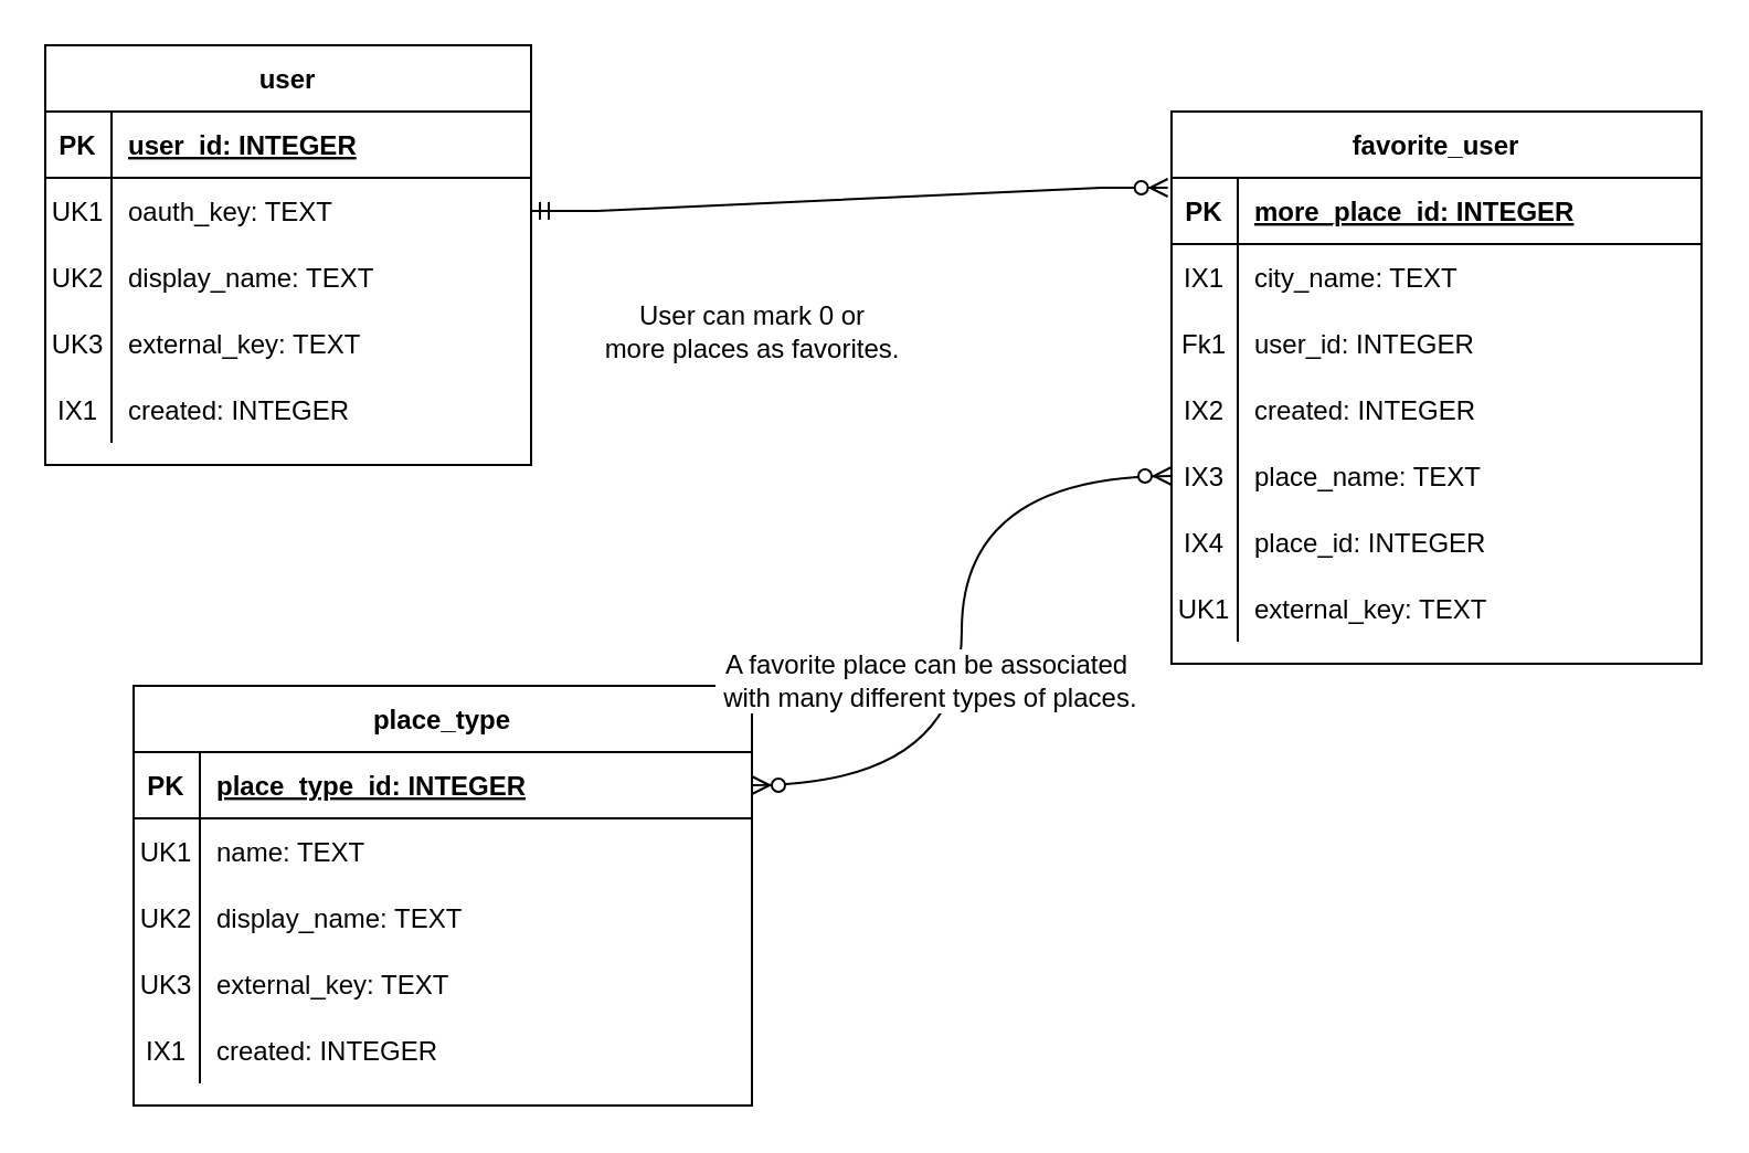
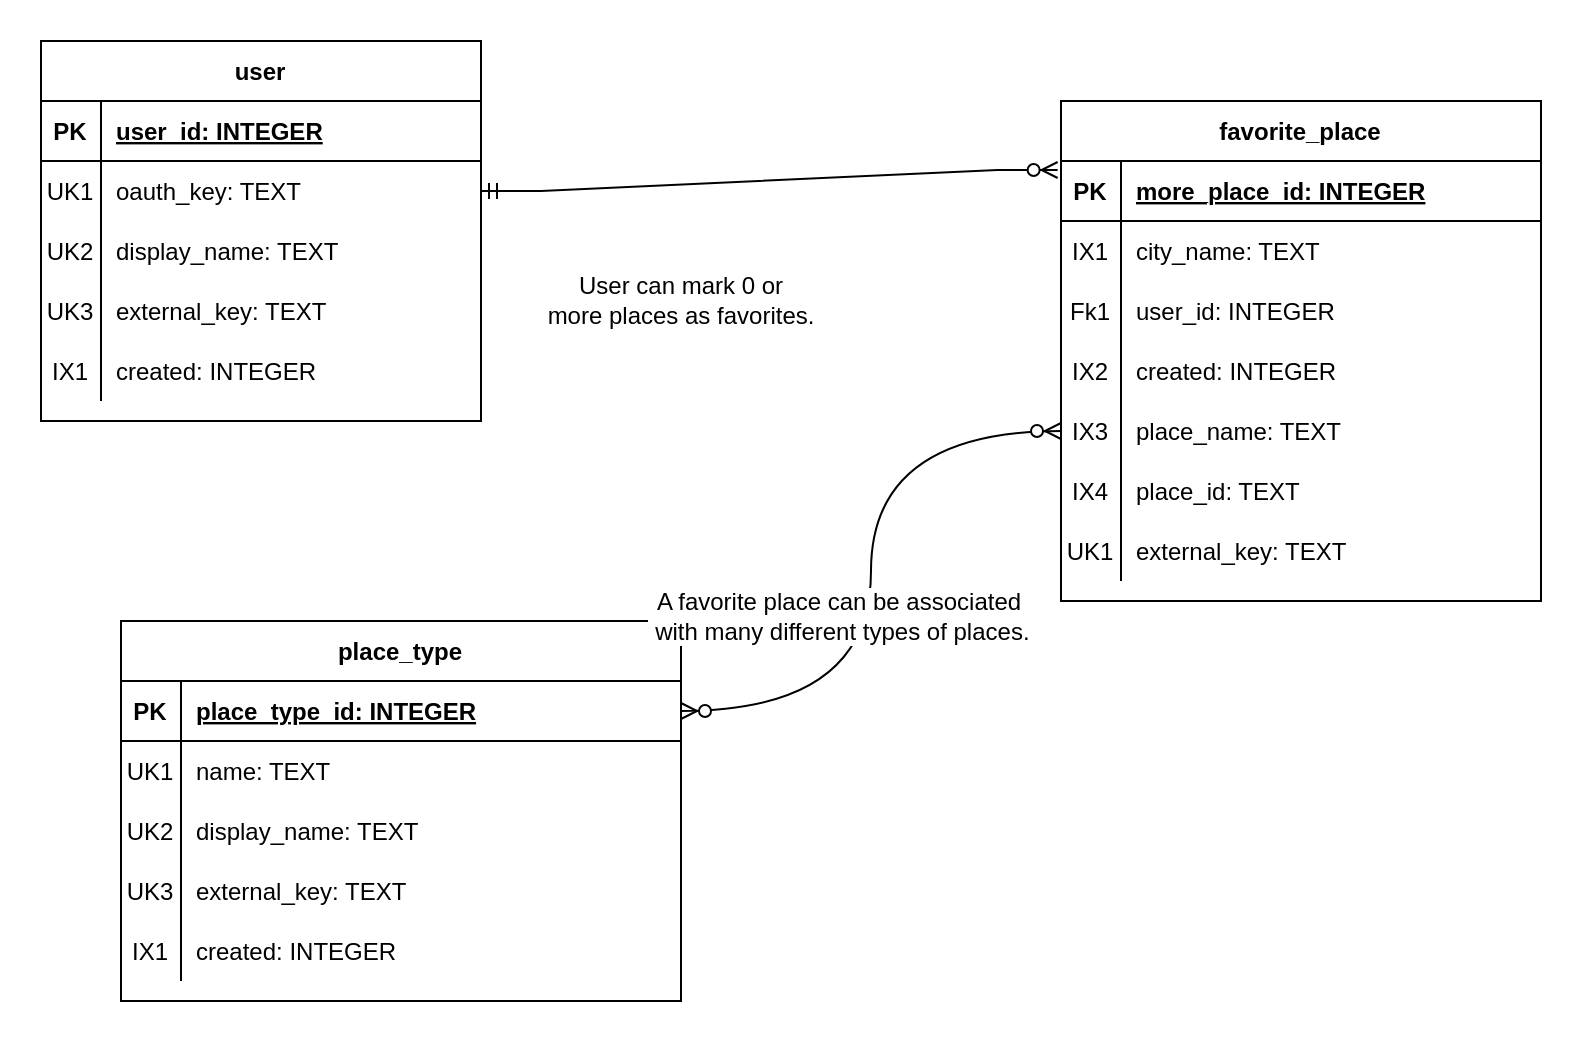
  <mxCell id="0" />
  <mxCell id="1" parent="0" />
  <mxCell id="2" value="user" style="shape=table;startSize=30;container=1;collapsible=1;childLayout=tableLayout;fixedRows=1;rowLines=0;fontStyle=1;align=center;resizeLast=1;" parent="1" vertex="1"><mxGeometry x="20" y="20" width="220" height="190" as="geometry" /></mxCell>
  <mxCell id="3" value="" style="shape=partialRectangle;collapsible=0;dropTarget=0;pointerEvents=0;fillColor=none;top=0;left=0;bottom=1;right=0;points=[[0,0.5],[1,0.5]];portConstraint=eastwest;" parent="2" vertex="1"><mxGeometry y="30" width="220" height="30" as="geometry" /></mxCell>
  <mxCell id="4" value="PK" style="shape=partialRectangle;connectable=0;fillColor=none;top=0;left=0;bottom=0;right=0;fontStyle=1;overflow=hidden;" parent="3" vertex="1"><mxGeometry width="30" height="30" as="geometry"><mxRectangle width="30" height="30" as="alternateBounds" /></mxGeometry></mxCell>
  <mxCell id="5" value="user_id: INTEGER" style="shape=partialRectangle;connectable=0;fillColor=none;top=0;left=0;bottom=0;right=0;align=left;spacingLeft=6;fontStyle=5;overflow=hidden;" parent="3" vertex="1"><mxGeometry x="30" width="190" height="30" as="geometry"><mxRectangle width="190" height="30" as="alternateBounds" /></mxGeometry></mxCell>
  <mxCell id="6" value="" style="shape=partialRectangle;collapsible=0;dropTarget=0;pointerEvents=0;fillColor=none;top=0;left=0;bottom=0;right=0;points=[[0,0.5],[1,0.5]];portConstraint=eastwest;" parent="2" vertex="1"><mxGeometry y="60" width="220" height="30" as="geometry" /></mxCell>
  <mxCell id="7" value="UK1" style="shape=partialRectangle;connectable=0;fillColor=none;top=0;left=0;bottom=0;right=0;editable=1;overflow=hidden;" parent="6" vertex="1"><mxGeometry width="30" height="30" as="geometry"><mxRectangle width="30" height="30" as="alternateBounds" /></mxGeometry></mxCell>
  <mxCell id="8" value="oauth_key: TEXT" style="shape=partialRectangle;connectable=0;fillColor=none;top=0;left=0;bottom=0;right=0;align=left;spacingLeft=6;overflow=hidden;" parent="6" vertex="1"><mxGeometry x="30" width="190" height="30" as="geometry"><mxRectangle width="190" height="30" as="alternateBounds" /></mxGeometry></mxCell>
  <mxCell id="9" value="" style="shape=partialRectangle;collapsible=0;dropTarget=0;pointerEvents=0;fillColor=none;top=0;left=0;bottom=0;right=0;points=[[0,0.5],[1,0.5]];portConstraint=eastwest;" parent="2" vertex="1"><mxGeometry y="90" width="220" height="30" as="geometry" /></mxCell>
  <mxCell id="10" value="UK2" style="shape=partialRectangle;connectable=0;fillColor=none;top=0;left=0;bottom=0;right=0;editable=1;overflow=hidden;" parent="9" vertex="1"><mxGeometry width="30" height="30" as="geometry"><mxRectangle width="30" height="30" as="alternateBounds" /></mxGeometry></mxCell>
  <mxCell id="11" value="display_name: TEXT" style="shape=partialRectangle;connectable=0;fillColor=none;top=0;left=0;bottom=0;right=0;align=left;spacingLeft=6;overflow=hidden;" parent="9" vertex="1"><mxGeometry x="30" width="190" height="30" as="geometry"><mxRectangle width="190" height="30" as="alternateBounds" /></mxGeometry></mxCell>
  <mxCell id="12" value="" style="shape=partialRectangle;collapsible=0;dropTarget=0;pointerEvents=0;fillColor=none;top=0;left=0;bottom=0;right=0;points=[[0,0.5],[1,0.5]];portConstraint=eastwest;" parent="2" vertex="1"><mxGeometry y="120" width="220" height="30" as="geometry" /></mxCell>
  <mxCell id="13" value="UK3" style="shape=partialRectangle;connectable=0;fillColor=none;top=0;left=0;bottom=0;right=0;editable=1;overflow=hidden;" parent="12" vertex="1"><mxGeometry width="30" height="30" as="geometry"><mxRectangle width="30" height="30" as="alternateBounds" /></mxGeometry></mxCell>
  <mxCell id="14" value="external_key: TEXT" style="shape=partialRectangle;connectable=0;fillColor=none;top=0;left=0;bottom=0;right=0;align=left;spacingLeft=6;overflow=hidden;" parent="12" vertex="1"><mxGeometry x="30" width="190" height="30" as="geometry"><mxRectangle width="190" height="30" as="alternateBounds" /></mxGeometry></mxCell>
  <mxCell id="15" value="" style="shape=partialRectangle;collapsible=0;dropTarget=0;pointerEvents=0;fillColor=none;top=0;left=0;bottom=0;right=0;points=[[0,0.5],[1,0.5]];portConstraint=eastwest;" parent="2" vertex="1"><mxGeometry y="150" width="220" height="30" as="geometry" /></mxCell>
  <mxCell id="16" value="IX1" style="shape=partialRectangle;connectable=0;fillColor=none;top=0;left=0;bottom=0;right=0;editable=1;overflow=hidden;" parent="15" vertex="1"><mxGeometry width="30" height="30" as="geometry"><mxRectangle width="30" height="30" as="alternateBounds" /></mxGeometry></mxCell>
  <mxCell id="17" value="created: INTEGER" style="shape=partialRectangle;connectable=0;fillColor=none;top=0;left=0;bottom=0;right=0;align=left;spacingLeft=6;overflow=hidden;" parent="15" vertex="1"><mxGeometry x="30" width="190" height="30" as="geometry"><mxRectangle width="190" height="30" as="alternateBounds" /></mxGeometry></mxCell>
- <mxCell id="18" value="favorite_user" style="shape=table;startSize=30;container=1;collapsible=1;childLayout=tableLayout;fixedRows=1;rowLines=0;fontStyle=1;align=center;resizeLast=1;" parent="1" vertex="1"><mxGeometry x="530" y="50" width="240" height="250" as="geometry" /></mxCell>
+ <mxCell id="18" value="favorite_place" style="shape=table;startSize=30;container=1;collapsible=1;childLayout=tableLayout;fixedRows=1;rowLines=0;fontStyle=1;align=center;resizeLast=1;" parent="1" vertex="1"><mxGeometry x="530" y="50" width="240" height="250" as="geometry" /></mxCell>
  <mxCell id="19" value="" style="shape=partialRectangle;collapsible=0;dropTarget=0;pointerEvents=0;fillColor=none;top=0;left=0;bottom=1;right=0;points=[[0,0.5],[1,0.5]];portConstraint=eastwest;" parent="18" vertex="1"><mxGeometry y="30" width="240" height="30" as="geometry" /></mxCell>
  <mxCell id="20" value="PK" style="shape=partialRectangle;connectable=0;fillColor=none;top=0;left=0;bottom=0;right=0;fontStyle=1;overflow=hidden;" parent="19" vertex="1"><mxGeometry width="30" height="30" as="geometry"><mxRectangle width="30" height="30" as="alternateBounds" /></mxGeometry></mxCell>
  <mxCell id="21" value="more_place_id: INTEGER" style="shape=partialRectangle;connectable=0;fillColor=none;top=0;left=0;bottom=0;right=0;align=left;spacingLeft=6;fontStyle=5;overflow=hidden;" parent="19" vertex="1"><mxGeometry x="30" width="210" height="30" as="geometry"><mxRectangle width="210" height="30" as="alternateBounds" /></mxGeometry></mxCell>
  <mxCell id="22" value="" style="shape=partialRectangle;collapsible=0;dropTarget=0;pointerEvents=0;fillColor=none;top=0;left=0;bottom=0;right=0;points=[[0,0.5],[1,0.5]];portConstraint=eastwest;" parent="18" vertex="1"><mxGeometry y="60" width="240" height="30" as="geometry" /></mxCell>
  <mxCell id="23" value="IX1" style="shape=partialRectangle;connectable=0;fillColor=none;top=0;left=0;bottom=0;right=0;editable=1;overflow=hidden;" parent="22" vertex="1"><mxGeometry width="30" height="30" as="geometry"><mxRectangle width="30" height="30" as="alternateBounds" /></mxGeometry></mxCell>
  <mxCell id="24" value="city_name: TEXT" style="shape=partialRectangle;connectable=0;fillColor=none;top=0;left=0;bottom=0;right=0;align=left;spacingLeft=6;overflow=hidden;" parent="22" vertex="1"><mxGeometry x="30" width="210" height="30" as="geometry"><mxRectangle width="210" height="30" as="alternateBounds" /></mxGeometry></mxCell>
  <mxCell id="25" value="" style="shape=partialRectangle;collapsible=0;dropTarget=0;pointerEvents=0;fillColor=none;top=0;left=0;bottom=0;right=0;points=[[0,0.5],[1,0.5]];portConstraint=eastwest;" parent="18" vertex="1"><mxGeometry y="90" width="240" height="30" as="geometry" /></mxCell>
  <mxCell id="26" value="Fk1" style="shape=partialRectangle;connectable=0;fillColor=none;top=0;left=0;bottom=0;right=0;editable=1;overflow=hidden;" parent="25" vertex="1"><mxGeometry width="30" height="30" as="geometry"><mxRectangle width="30" height="30" as="alternateBounds" /></mxGeometry></mxCell>
  <mxCell id="27" value="user_id: INTEGER" style="shape=partialRectangle;connectable=0;fillColor=none;top=0;left=0;bottom=0;right=0;align=left;spacingLeft=6;overflow=hidden;" parent="25" vertex="1"><mxGeometry x="30" width="210" height="30" as="geometry"><mxRectangle width="210" height="30" as="alternateBounds" /></mxGeometry></mxCell>
  <mxCell id="28" value="" style="shape=partialRectangle;collapsible=0;dropTarget=0;pointerEvents=0;fillColor=none;top=0;left=0;bottom=0;right=0;points=[[0,0.5],[1,0.5]];portConstraint=eastwest;" parent="18" vertex="1"><mxGeometry y="120" width="240" height="30" as="geometry" /></mxCell>
  <mxCell id="29" value="IX2" style="shape=partialRectangle;connectable=0;fillColor=none;top=0;left=0;bottom=0;right=0;editable=1;overflow=hidden;" parent="28" vertex="1"><mxGeometry width="30" height="30" as="geometry"><mxRectangle width="30" height="30" as="alternateBounds" /></mxGeometry></mxCell>
  <mxCell id="30" value="created: INTEGER" style="shape=partialRectangle;connectable=0;fillColor=none;top=0;left=0;bottom=0;right=0;align=left;spacingLeft=6;overflow=hidden;" parent="28" vertex="1"><mxGeometry x="30" width="210" height="30" as="geometry"><mxRectangle width="210" height="30" as="alternateBounds" /></mxGeometry></mxCell>
  <mxCell id="31" value="" style="shape=partialRectangle;collapsible=0;dropTarget=0;pointerEvents=0;fillColor=none;top=0;left=0;bottom=0;right=0;points=[[0,0.5],[1,0.5]];portConstraint=eastwest;" parent="18" vertex="1"><mxGeometry y="150" width="240" height="30" as="geometry" /></mxCell>
  <mxCell id="32" value="IX3" style="shape=partialRectangle;connectable=0;fillColor=none;top=0;left=0;bottom=0;right=0;editable=1;overflow=hidden;" parent="31" vertex="1"><mxGeometry width="30" height="30" as="geometry"><mxRectangle width="30" height="30" as="alternateBounds" /></mxGeometry></mxCell>
  <mxCell id="33" value="place_name: TEXT" style="shape=partialRectangle;connectable=0;fillColor=none;top=0;left=0;bottom=0;right=0;align=left;spacingLeft=6;overflow=hidden;" parent="31" vertex="1"><mxGeometry x="30" width="210" height="30" as="geometry"><mxRectangle width="210" height="30" as="alternateBounds" /></mxGeometry></mxCell>
  <mxCell id="34" value="" style="shape=partialRectangle;collapsible=0;dropTarget=0;pointerEvents=0;fillColor=none;top=0;left=0;bottom=0;right=0;points=[[0,0.5],[1,0.5]];portConstraint=eastwest;" parent="18" vertex="1"><mxGeometry y="180" width="240" height="30" as="geometry" /></mxCell>
  <mxCell id="35" value="IX4" style="shape=partialRectangle;connectable=0;fillColor=none;top=0;left=0;bottom=0;right=0;editable=1;overflow=hidden;" parent="34" vertex="1"><mxGeometry width="30" height="30" as="geometry"><mxRectangle width="30" height="30" as="alternateBounds" /></mxGeometry></mxCell>
- <mxCell id="36" value="place_id: INTEGER" style="shape=partialRectangle;connectable=0;fillColor=none;top=0;left=0;bottom=0;right=0;align=left;spacingLeft=6;overflow=hidden;" parent="34" vertex="1"><mxGeometry x="30" width="210" height="30" as="geometry"><mxRectangle width="210" height="30" as="alternateBounds" /></mxGeometry></mxCell>
+ <mxCell id="36" value="place_id: TEXT" style="shape=partialRectangle;connectable=0;fillColor=none;top=0;left=0;bottom=0;right=0;align=left;spacingLeft=6;overflow=hidden;" parent="34" vertex="1"><mxGeometry x="30" width="210" height="30" as="geometry"><mxRectangle width="210" height="30" as="alternateBounds" /></mxGeometry></mxCell>
  <mxCell id="37" value="" style="shape=partialRectangle;collapsible=0;dropTarget=0;pointerEvents=0;fillColor=none;top=0;left=0;bottom=0;right=0;points=[[0,0.5],[1,0.5]];portConstraint=eastwest;" parent="18" vertex="1"><mxGeometry y="210" width="240" height="30" as="geometry" /></mxCell>
  <mxCell id="38" value="UK1" style="shape=partialRectangle;connectable=0;fillColor=none;top=0;left=0;bottom=0;right=0;editable=1;overflow=hidden;" parent="37" vertex="1"><mxGeometry width="30" height="30" as="geometry"><mxRectangle width="30" height="30" as="alternateBounds" /></mxGeometry></mxCell>
  <mxCell id="39" value="external_key: TEXT" style="shape=partialRectangle;connectable=0;fillColor=none;top=0;left=0;bottom=0;right=0;align=left;spacingLeft=6;overflow=hidden;" parent="37" vertex="1"><mxGeometry x="30" width="210" height="30" as="geometry"><mxRectangle width="210" height="30" as="alternateBounds" /></mxGeometry></mxCell>
  <mxCell id="40" value="" style="edgeStyle=entityRelationEdgeStyle;fontSize=12;html=1;endArrow=ERmandOne;startArrow=ERzeroToMany;rounded=0;entryX=1;entryY=0.5;entryDx=0;entryDy=0;endFill=0;exitX=-0.007;exitY=0.138;exitDx=0;exitDy=0;exitPerimeter=0;" parent="1" source="18" target="6" edge="1"><mxGeometry width="100" height="100" relative="1" as="geometry"><mxPoint x="430" y="310" as="sourcePoint" /><mxPoint x="410" y="210" as="targetPoint" /></mxGeometry></mxCell>
  <mxCell id="41" value="place_type" style="shape=table;startSize=30;container=1;collapsible=1;childLayout=tableLayout;fixedRows=1;rowLines=0;fontStyle=1;align=center;resizeLast=1;" parent="1" vertex="1"><mxGeometry x="60" y="310" width="280" height="190" as="geometry" /></mxCell>
  <mxCell id="42" value="" style="shape=partialRectangle;collapsible=0;dropTarget=0;pointerEvents=0;fillColor=none;top=0;left=0;bottom=1;right=0;points=[[0,0.5],[1,0.5]];portConstraint=eastwest;" parent="41" vertex="1"><mxGeometry y="30" width="280" height="30" as="geometry" /></mxCell>
  <mxCell id="43" value="PK" style="shape=partialRectangle;connectable=0;fillColor=none;top=0;left=0;bottom=0;right=0;fontStyle=1;overflow=hidden;" parent="42" vertex="1"><mxGeometry width="30" height="30" as="geometry"><mxRectangle width="30" height="30" as="alternateBounds" /></mxGeometry></mxCell>
  <mxCell id="44" value="place_type_id: INTEGER" style="shape=partialRectangle;connectable=0;fillColor=none;top=0;left=0;bottom=0;right=0;align=left;spacingLeft=6;fontStyle=5;overflow=hidden;" parent="42" vertex="1"><mxGeometry x="30" width="250" height="30" as="geometry"><mxRectangle width="250" height="30" as="alternateBounds" /></mxGeometry></mxCell>
  <mxCell id="45" value="" style="shape=partialRectangle;collapsible=0;dropTarget=0;pointerEvents=0;fillColor=none;top=0;left=0;bottom=0;right=0;points=[[0,0.5],[1,0.5]];portConstraint=eastwest;" parent="41" vertex="1"><mxGeometry y="60" width="280" height="30" as="geometry" /></mxCell>
  <mxCell id="46" value="UK1" style="shape=partialRectangle;connectable=0;fillColor=none;top=0;left=0;bottom=0;right=0;editable=1;overflow=hidden;" parent="45" vertex="1"><mxGeometry width="30" height="30" as="geometry"><mxRectangle width="30" height="30" as="alternateBounds" /></mxGeometry></mxCell>
  <mxCell id="47" value="name: TEXT" style="shape=partialRectangle;connectable=0;fillColor=none;top=0;left=0;bottom=0;right=0;align=left;spacingLeft=6;overflow=hidden;" parent="45" vertex="1"><mxGeometry x="30" width="250" height="30" as="geometry"><mxRectangle width="250" height="30" as="alternateBounds" /></mxGeometry></mxCell>
  <mxCell id="48" value="" style="shape=partialRectangle;collapsible=0;dropTarget=0;pointerEvents=0;fillColor=none;top=0;left=0;bottom=0;right=0;points=[[0,0.5],[1,0.5]];portConstraint=eastwest;" parent="41" vertex="1"><mxGeometry y="90" width="280" height="30" as="geometry" /></mxCell>
  <mxCell id="49" value="UK2" style="shape=partialRectangle;connectable=0;fillColor=none;top=0;left=0;bottom=0;right=0;editable=1;overflow=hidden;" parent="48" vertex="1"><mxGeometry width="30" height="30" as="geometry"><mxRectangle width="30" height="30" as="alternateBounds" /></mxGeometry></mxCell>
  <mxCell id="50" value="display_name: TEXT" style="shape=partialRectangle;connectable=0;fillColor=none;top=0;left=0;bottom=0;right=0;align=left;spacingLeft=6;overflow=hidden;" parent="48" vertex="1"><mxGeometry x="30" width="250" height="30" as="geometry"><mxRectangle width="250" height="30" as="alternateBounds" /></mxGeometry></mxCell>
  <mxCell id="51" value="" style="shape=partialRectangle;collapsible=0;dropTarget=0;pointerEvents=0;fillColor=none;top=0;left=0;bottom=0;right=0;points=[[0,0.5],[1,0.5]];portConstraint=eastwest;" parent="41" vertex="1"><mxGeometry y="120" width="280" height="30" as="geometry" /></mxCell>
  <mxCell id="52" value="UK3" style="shape=partialRectangle;connectable=0;fillColor=none;top=0;left=0;bottom=0;right=0;editable=1;overflow=hidden;" parent="51" vertex="1"><mxGeometry width="30" height="30" as="geometry"><mxRectangle width="30" height="30" as="alternateBounds" /></mxGeometry></mxCell>
  <mxCell id="53" value="external_key: TEXT" style="shape=partialRectangle;connectable=0;fillColor=none;top=0;left=0;bottom=0;right=0;align=left;spacingLeft=6;overflow=hidden;" parent="51" vertex="1"><mxGeometry x="30" width="250" height="30" as="geometry"><mxRectangle width="250" height="30" as="alternateBounds" /></mxGeometry></mxCell>
  <mxCell id="54" value="" style="shape=partialRectangle;collapsible=0;dropTarget=0;pointerEvents=0;fillColor=none;top=0;left=0;bottom=0;right=0;points=[[0,0.5],[1,0.5]];portConstraint=eastwest;" parent="41" vertex="1"><mxGeometry y="150" width="280" height="30" as="geometry" /></mxCell>
  <mxCell id="55" value="IX1" style="shape=partialRectangle;connectable=0;fillColor=none;top=0;left=0;bottom=0;right=0;editable=1;overflow=hidden;" parent="54" vertex="1"><mxGeometry width="30" height="30" as="geometry"><mxRectangle width="30" height="30" as="alternateBounds" /></mxGeometry></mxCell>
  <mxCell id="56" value="created: INTEGER" style="shape=partialRectangle;connectable=0;fillColor=none;top=0;left=0;bottom=0;right=0;align=left;spacingLeft=6;overflow=hidden;" parent="54" vertex="1"><mxGeometry x="30" width="250" height="30" as="geometry"><mxRectangle width="250" height="30" as="alternateBounds" /></mxGeometry></mxCell>
  <mxCell id="57" value="User can mark 0 or &lt;br&gt;more places as favorites." style="text;html=1;align=center;verticalAlign=middle;resizable=0;points=[];autosize=1;strokeColor=none;fillColor=none;" parent="1" vertex="1"><mxGeometry x="265" y="135" width="150" height="30" as="geometry" /></mxCell>
  <mxCell id="58" value="A favorite place can be associated&lt;br&gt;&amp;nbsp;with many different types of places." style="fontSize=12;html=1;endArrow=ERzeroToMany;endFill=1;startArrow=ERzeroToMany;rounded=0;entryX=0;entryY=0.5;entryDx=0;entryDy=0;edgeStyle=orthogonalEdgeStyle;curved=1;" parent="1" source="42" target="31" edge="1"><mxGeometry x="-0.138" y="16" width="100" height="100" relative="1" as="geometry"><mxPoint x="360" y="365" as="sourcePoint" /><mxPoint x="210" y="210" as="targetPoint" /><mxPoint as="offset" /></mxGeometry></mxCell>
